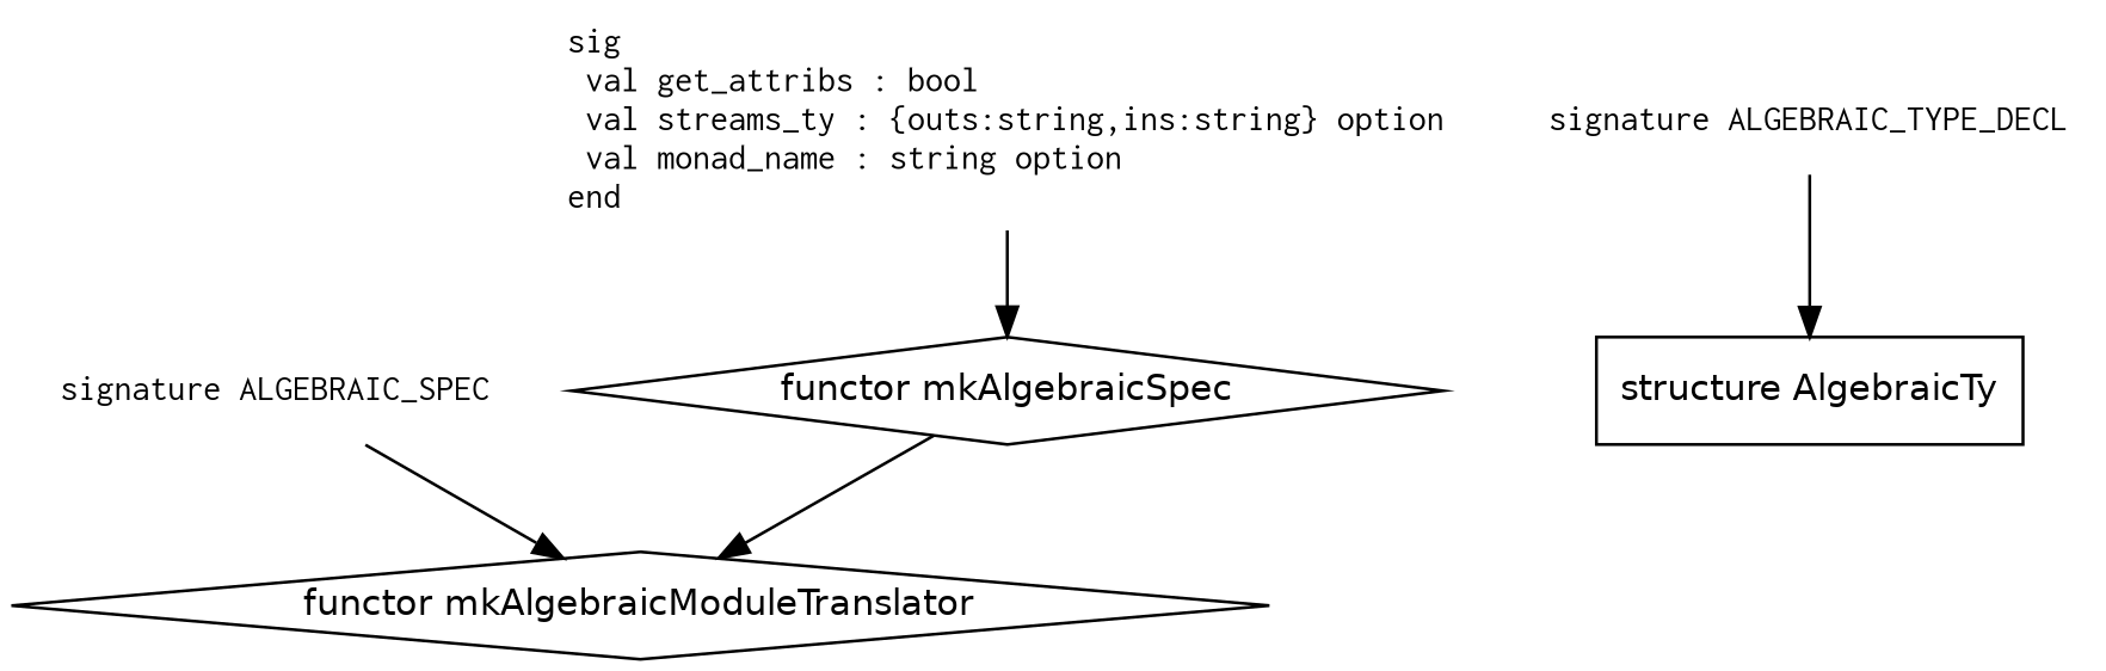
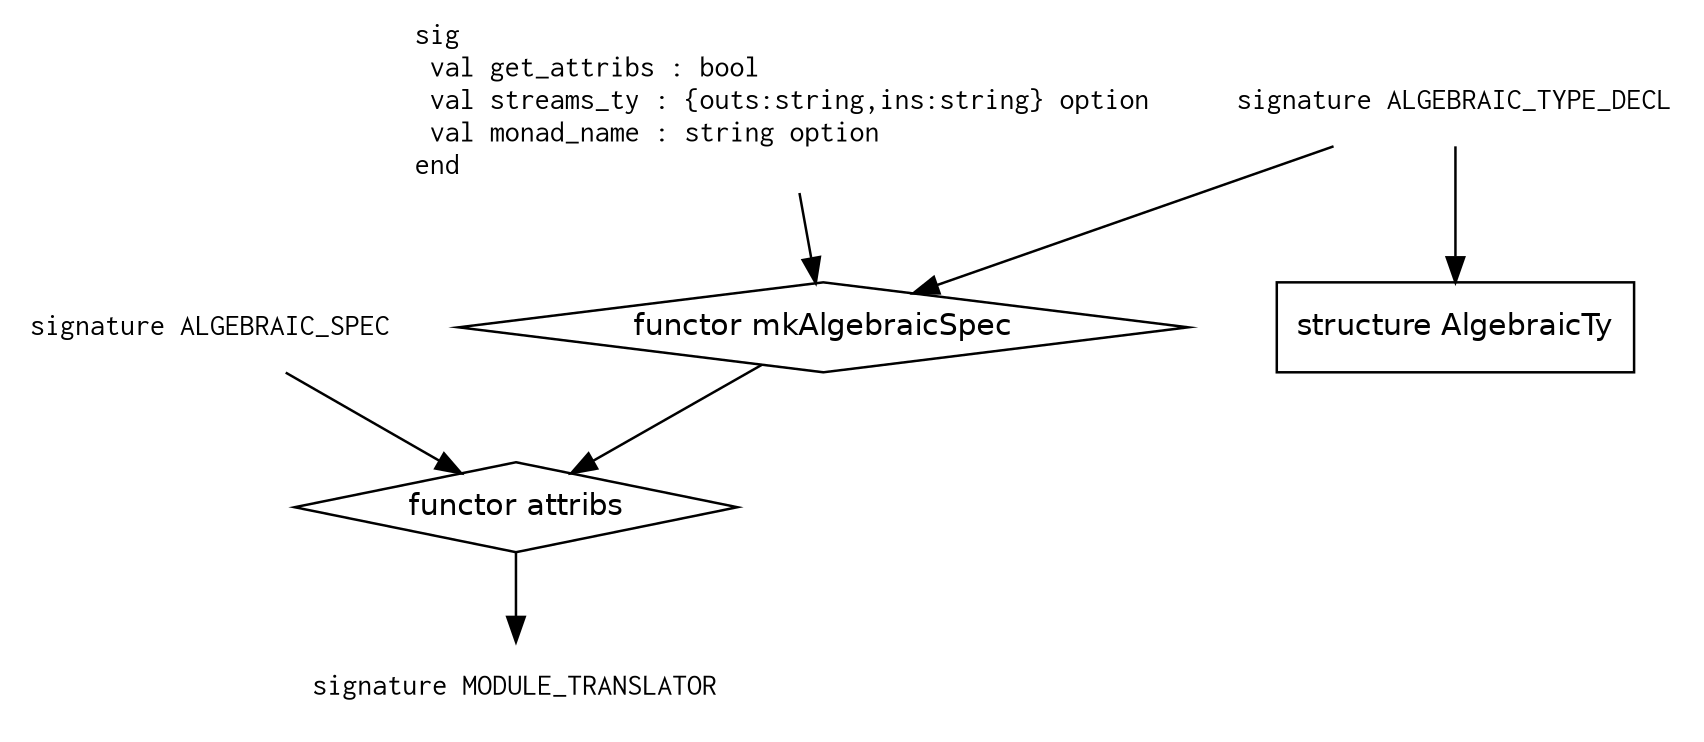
  digraph {
    fontname=Helvetica
    node [fontname=Courier fontsize=12 shape=plaintext]
    "functor mkAlgebraicSpec" [fontname=Helvetica shape=diamond]
-   "functor mkAlgebraicModuleTranslator" [fontname=Helvetica shape=diamond]
+   "functor mkAlgebraicModuleTranslator" [fontname=Helvetica shape=diamond label="functor attribs"]
    "signature ALGEBRAIC_SPEC"
+   "signature MODULE_TRANSLATOR"
    "structure AlgebraicTy" [fontname=Helvetica shape=box]
    "signature ALGEBRAIC_TYPE_DECL"
    n7 [label="sig\l val get_attribs : bool\l val streams_ty : {outs:string,ins:string} option\l val monad_name : string option\lend\l"]
    "functor mkAlgebraicSpec" -> "functor mkAlgebraicModuleTranslator"
+   "functor mkAlgebraicModuleTranslator" -> "signature MODULE_TRANSLATOR"
    "signature ALGEBRAIC_SPEC" -> "functor mkAlgebraicModuleTranslator"
+   "signature ALGEBRAIC_TYPE_DECL" -> "functor mkAlgebraicSpec"
    "signature ALGEBRAIC_TYPE_DECL" -> "structure AlgebraicTy"
    n7 -> "functor mkAlgebraicSpec"
  }
